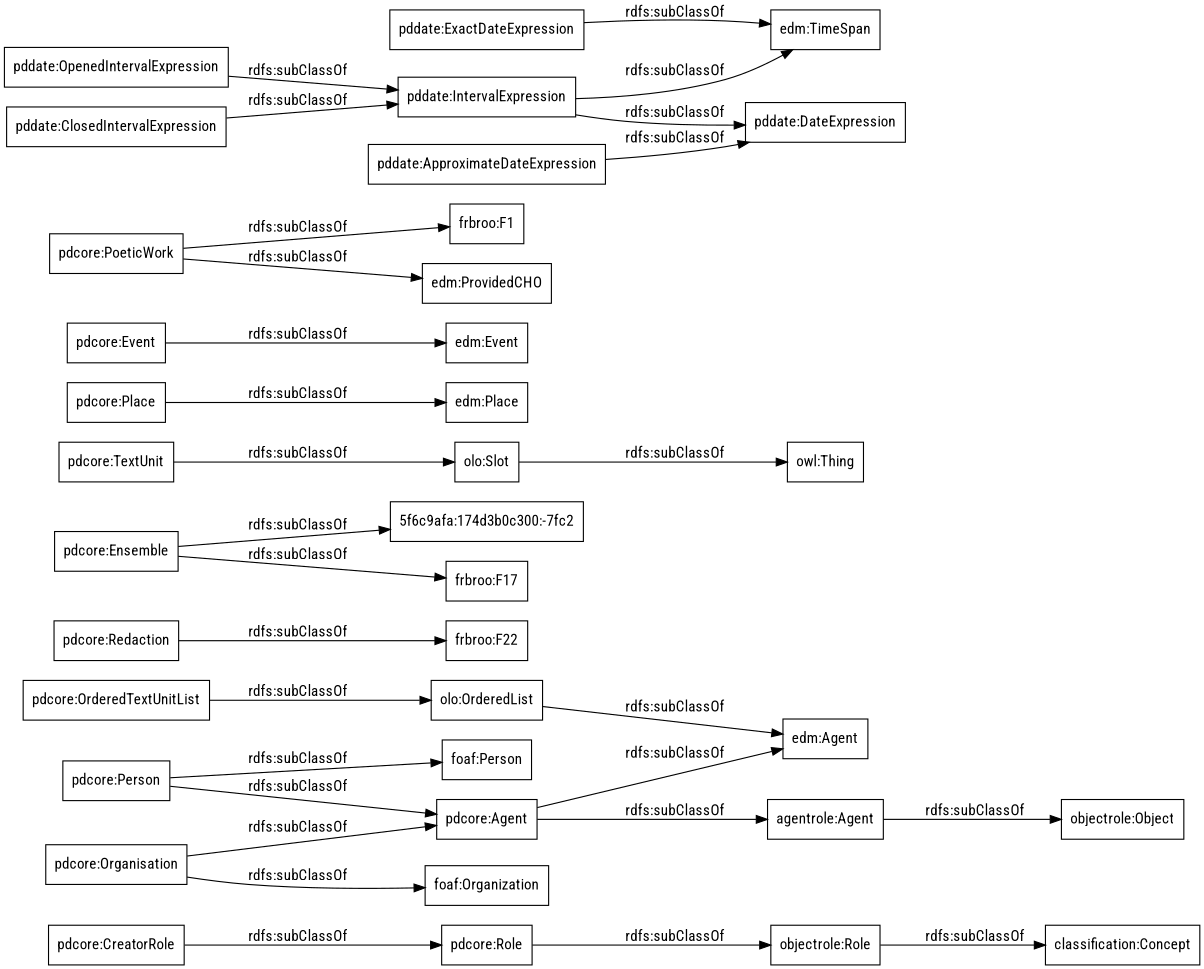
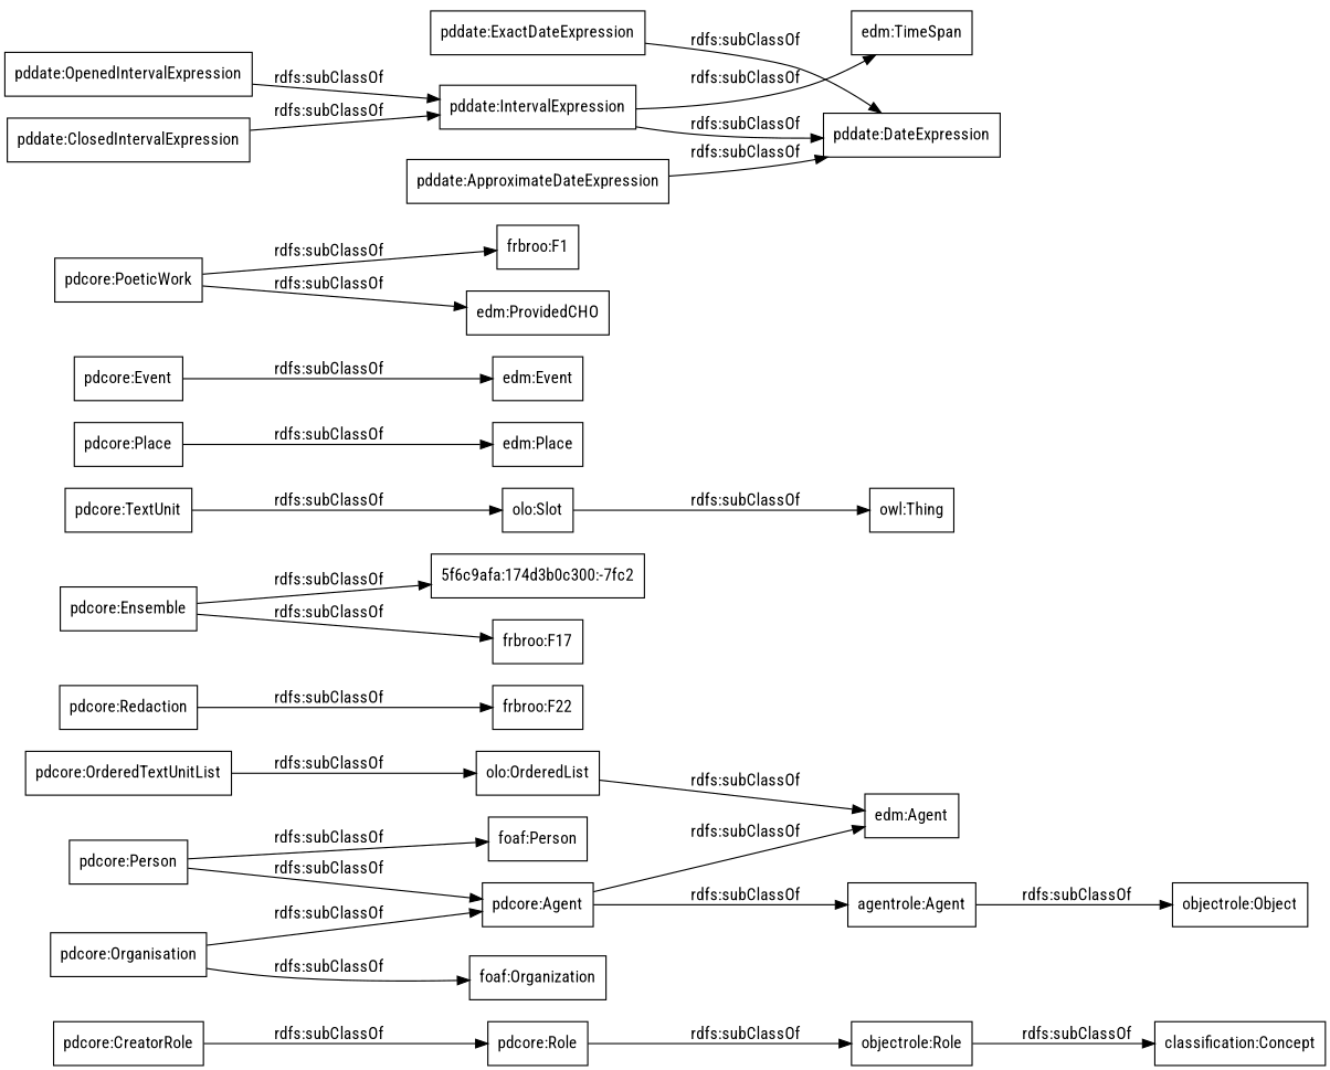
  digraph {
    fontname="Roboto Condensed"
    rankdir=LR
    node [color=black fontname="Roboto Condensed" shape=rectangle]
    edge [fontname="Roboto Condensed"]
    "pdcore:Role"
    "objectrole:Role"
    "classification:Concept"
    "pdcore:OrderedTextUnitList"
    "olo:OrderedList"
    "edm:Agent"
    "agentrole:Agent"
    "objectrole:Object"
    "pdcore:Agent"
    "pdcore:CreatorRole"
    "pdcore:Person"
    "foaf:Person"
    "pdcore:Organisation"
    "foaf:Organization"
    "pdcore:Redaction"
    "frbroo:F22"
    "pdcore:Ensemble"
    "5f6c9afa:174d3b0c300:-7fc2"
    "frbroo:F17"
    "pdcore:TextUnit"
    "olo:Slot"
    "owl:Thing"
    "pdcore:Place"
    "edm:Place"
    "pdcore:Event"
    "edm:Event"
    "pdcore:PoeticWork"
    "frbroo:F1"
    "edm:ProvidedCHO"
    "pddate:OpenedIntervalExpression"
    "pddate:IntervalExpression"
    "edm:TimeSpan"
    "pddate:DateExpression"
    "pddate:ClosedIntervalExpression"
    "pddate:ExactDateExpression"
    "pddate:ApproximateDateExpression"
    "pdcore:Role" -> "objectrole:Role" [label="rdfs:subClassOf"]
    "objectrole:Role" -> "classification:Concept" [label="rdfs:subClassOf"]
    "pdcore:OrderedTextUnitList" -> "olo:OrderedList" [label="rdfs:subClassOf"]
    "olo:OrderedList" -> "edm:Agent" [label="rdfs:subClassOf"]
    "agentrole:Agent" -> "objectrole:Object" [label="rdfs:subClassOf"]
    "pdcore:Agent" -> "edm:Agent" [label="rdfs:subClassOf"]
    "pdcore:Agent" -> "agentrole:Agent" [label="rdfs:subClassOf"]
    "pdcore:CreatorRole" -> "pdcore:Role" [label="rdfs:subClassOf"]
    "pdcore:Person" -> "pdcore:Agent" [label="rdfs:subClassOf"]
    "pdcore:Person" -> "foaf:Person" [label="rdfs:subClassOf"]
    "pdcore:Organisation" -> "pdcore:Agent" [label="rdfs:subClassOf"]
    "pdcore:Organisation" -> "foaf:Organization" [label="rdfs:subClassOf"]
    "pdcore:Redaction" -> "frbroo:F22" [label="rdfs:subClassOf"]
    "pdcore:Ensemble" -> "5f6c9afa:174d3b0c300:-7fc2" [label="rdfs:subClassOf"]
    "pdcore:Ensemble" -> "frbroo:F17" [label="rdfs:subClassOf"]
    "pdcore:TextUnit" -> "olo:Slot" [label="rdfs:subClassOf"]
    "olo:Slot" -> "owl:Thing" [label="rdfs:subClassOf"]
    "pdcore:Place" -> "edm:Place" [label="rdfs:subClassOf"]
    "pdcore:Event" -> "edm:Event" [label="rdfs:subClassOf"]
    "pdcore:PoeticWork" -> "frbroo:F1" [label="rdfs:subClassOf"]
    "pdcore:PoeticWork" -> "edm:ProvidedCHO" [label="rdfs:subClassOf"]
    "pddate:OpenedIntervalExpression" -> "pddate:IntervalExpression" [label="rdfs:subClassOf"]
    "pddate:IntervalExpression" -> "edm:TimeSpan" [label="rdfs:subClassOf"]
    "pddate:IntervalExpression" -> "pddate:DateExpression" [label="rdfs:subClassOf"]
    "pddate:ClosedIntervalExpression" -> "pddate:IntervalExpression" [label="rdfs:subClassOf"]
-   "pddate:ExactDateExpression" -> "edm:TimeSpan" [label="rdfs:subClassOf"]
+   "pddate:ExactDateExpression" -> "pddate:DateExpression" [label="rdfs:subClassOf"]
    "pddate:ApproximateDateExpression" -> "pddate:DateExpression" [label="rdfs:subClassOf"]
  }
